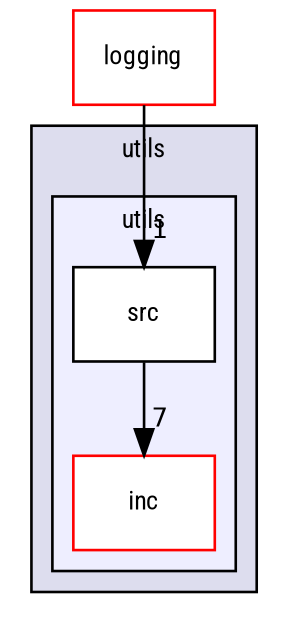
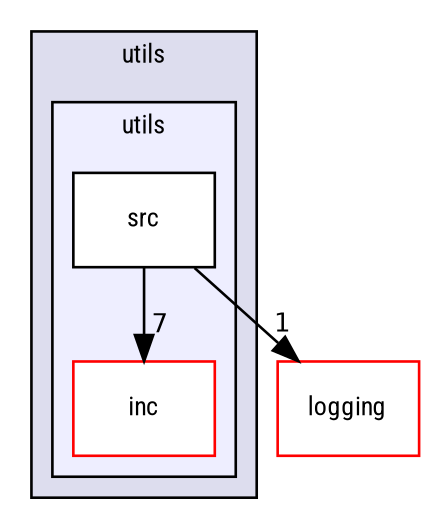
  digraph {
    compound=true
    fontname="Roboto Condensed"
    node [color=red fillcolor=white fontname="Roboto Condensed" fontsize=10 shape=box style=filled]
    edge [fontname="Roboto Condensed" labeldistance=1.5 labelfontname=Helvetica labelfontsize=10]
    n1 [label=inc]
    n2 [color=black label=src]
    n3 [label=logging]
    subgraph cluster_1 {
      bgcolor="#ddddee"
      fontsize=10
      label=utils
      pencolor=black
      subgraph cluster_2 {
        bgcolor="#eeeeff"
        fontsize=10
        label=utils
        pencolor=black
        n1
        n2
      }
    }
    n2 -> n1 [headlabel=7]
-   n3 -> n2 [headlabel=1]
+   n2 -> n3 [headlabel=1]
  }
